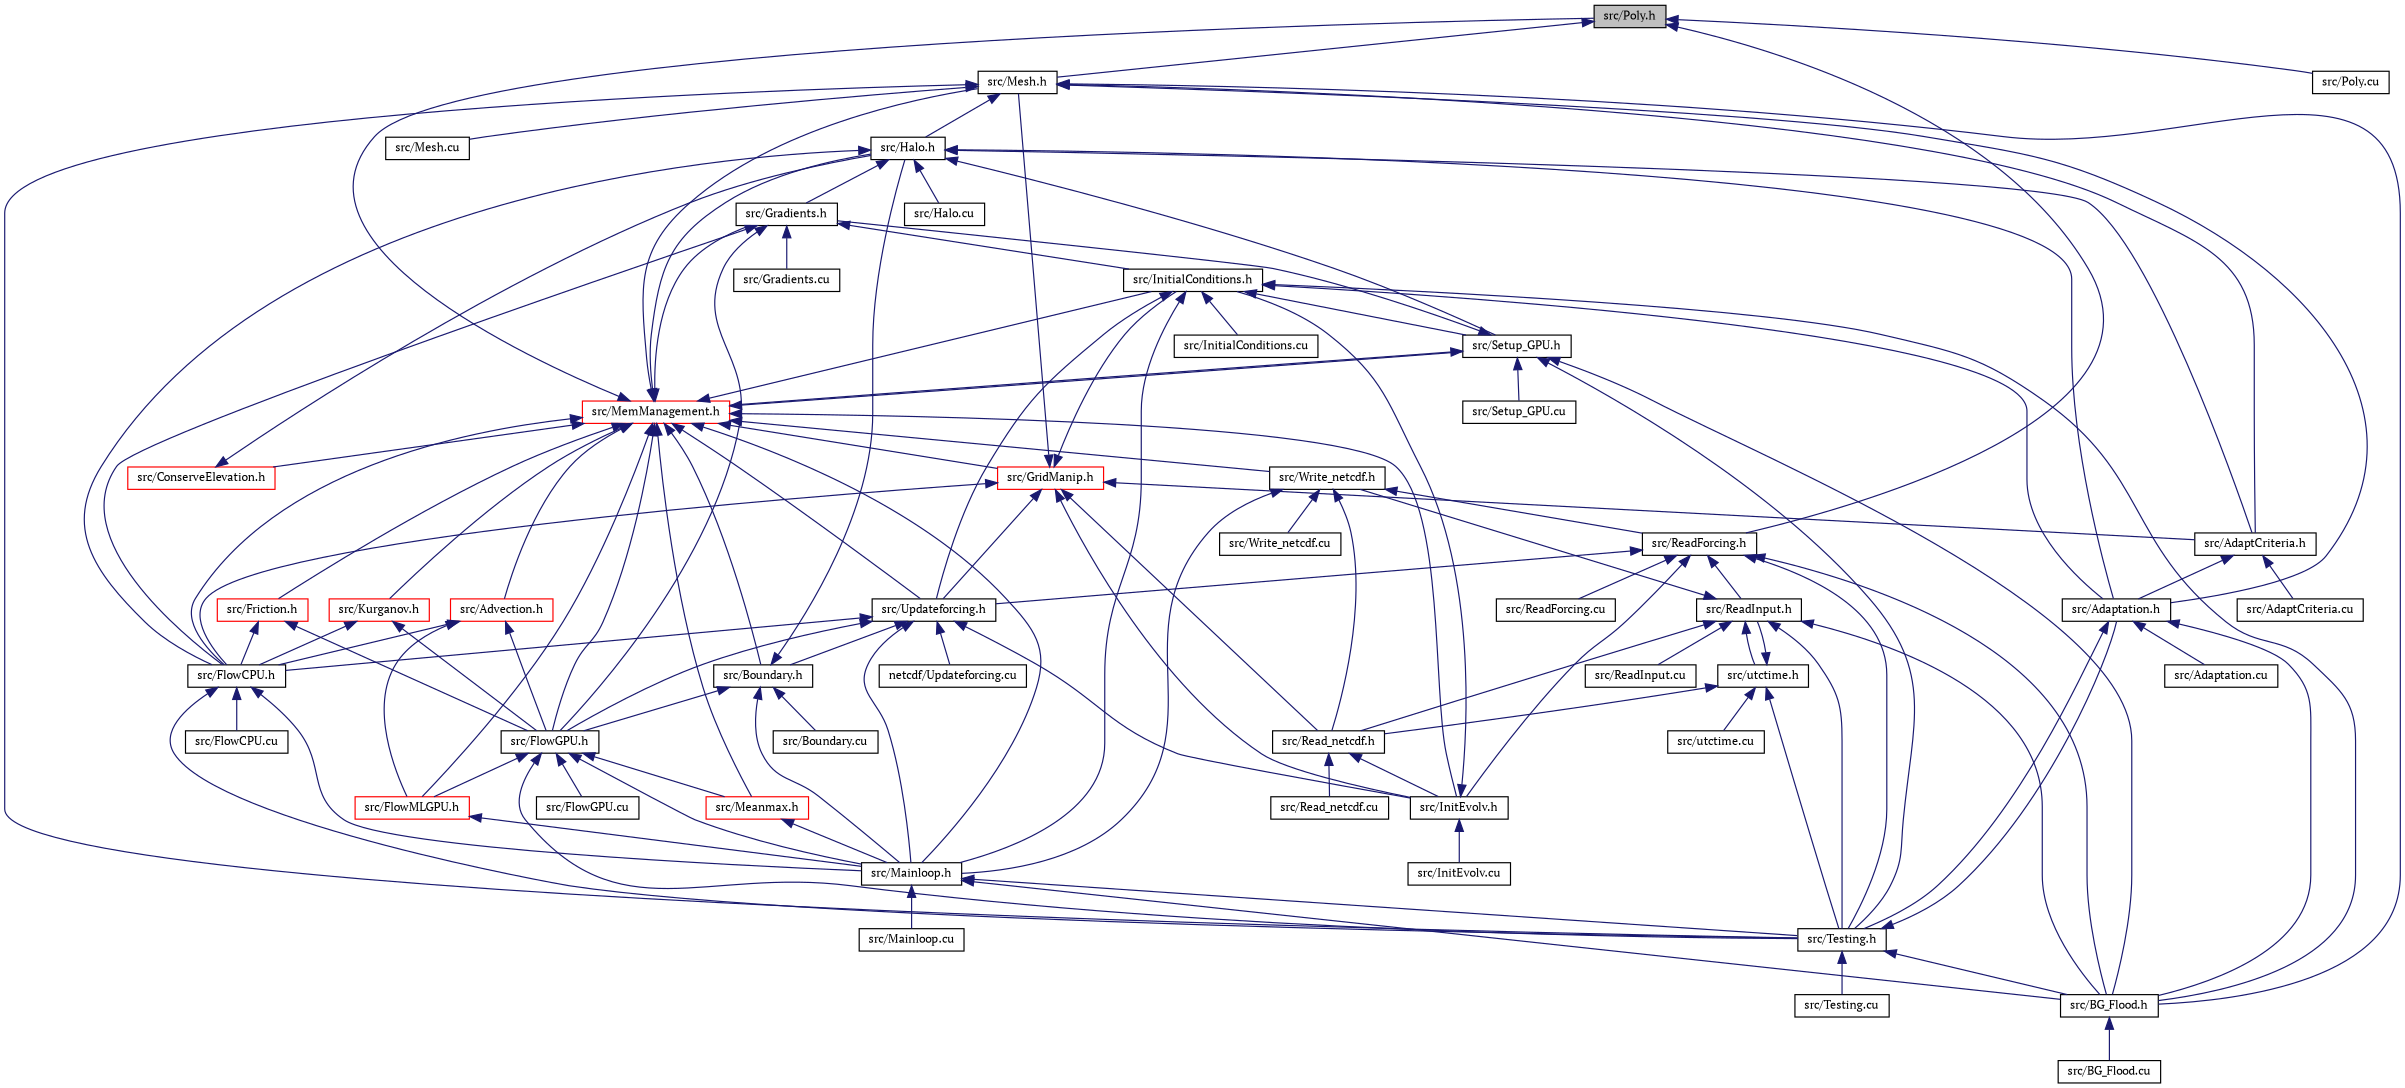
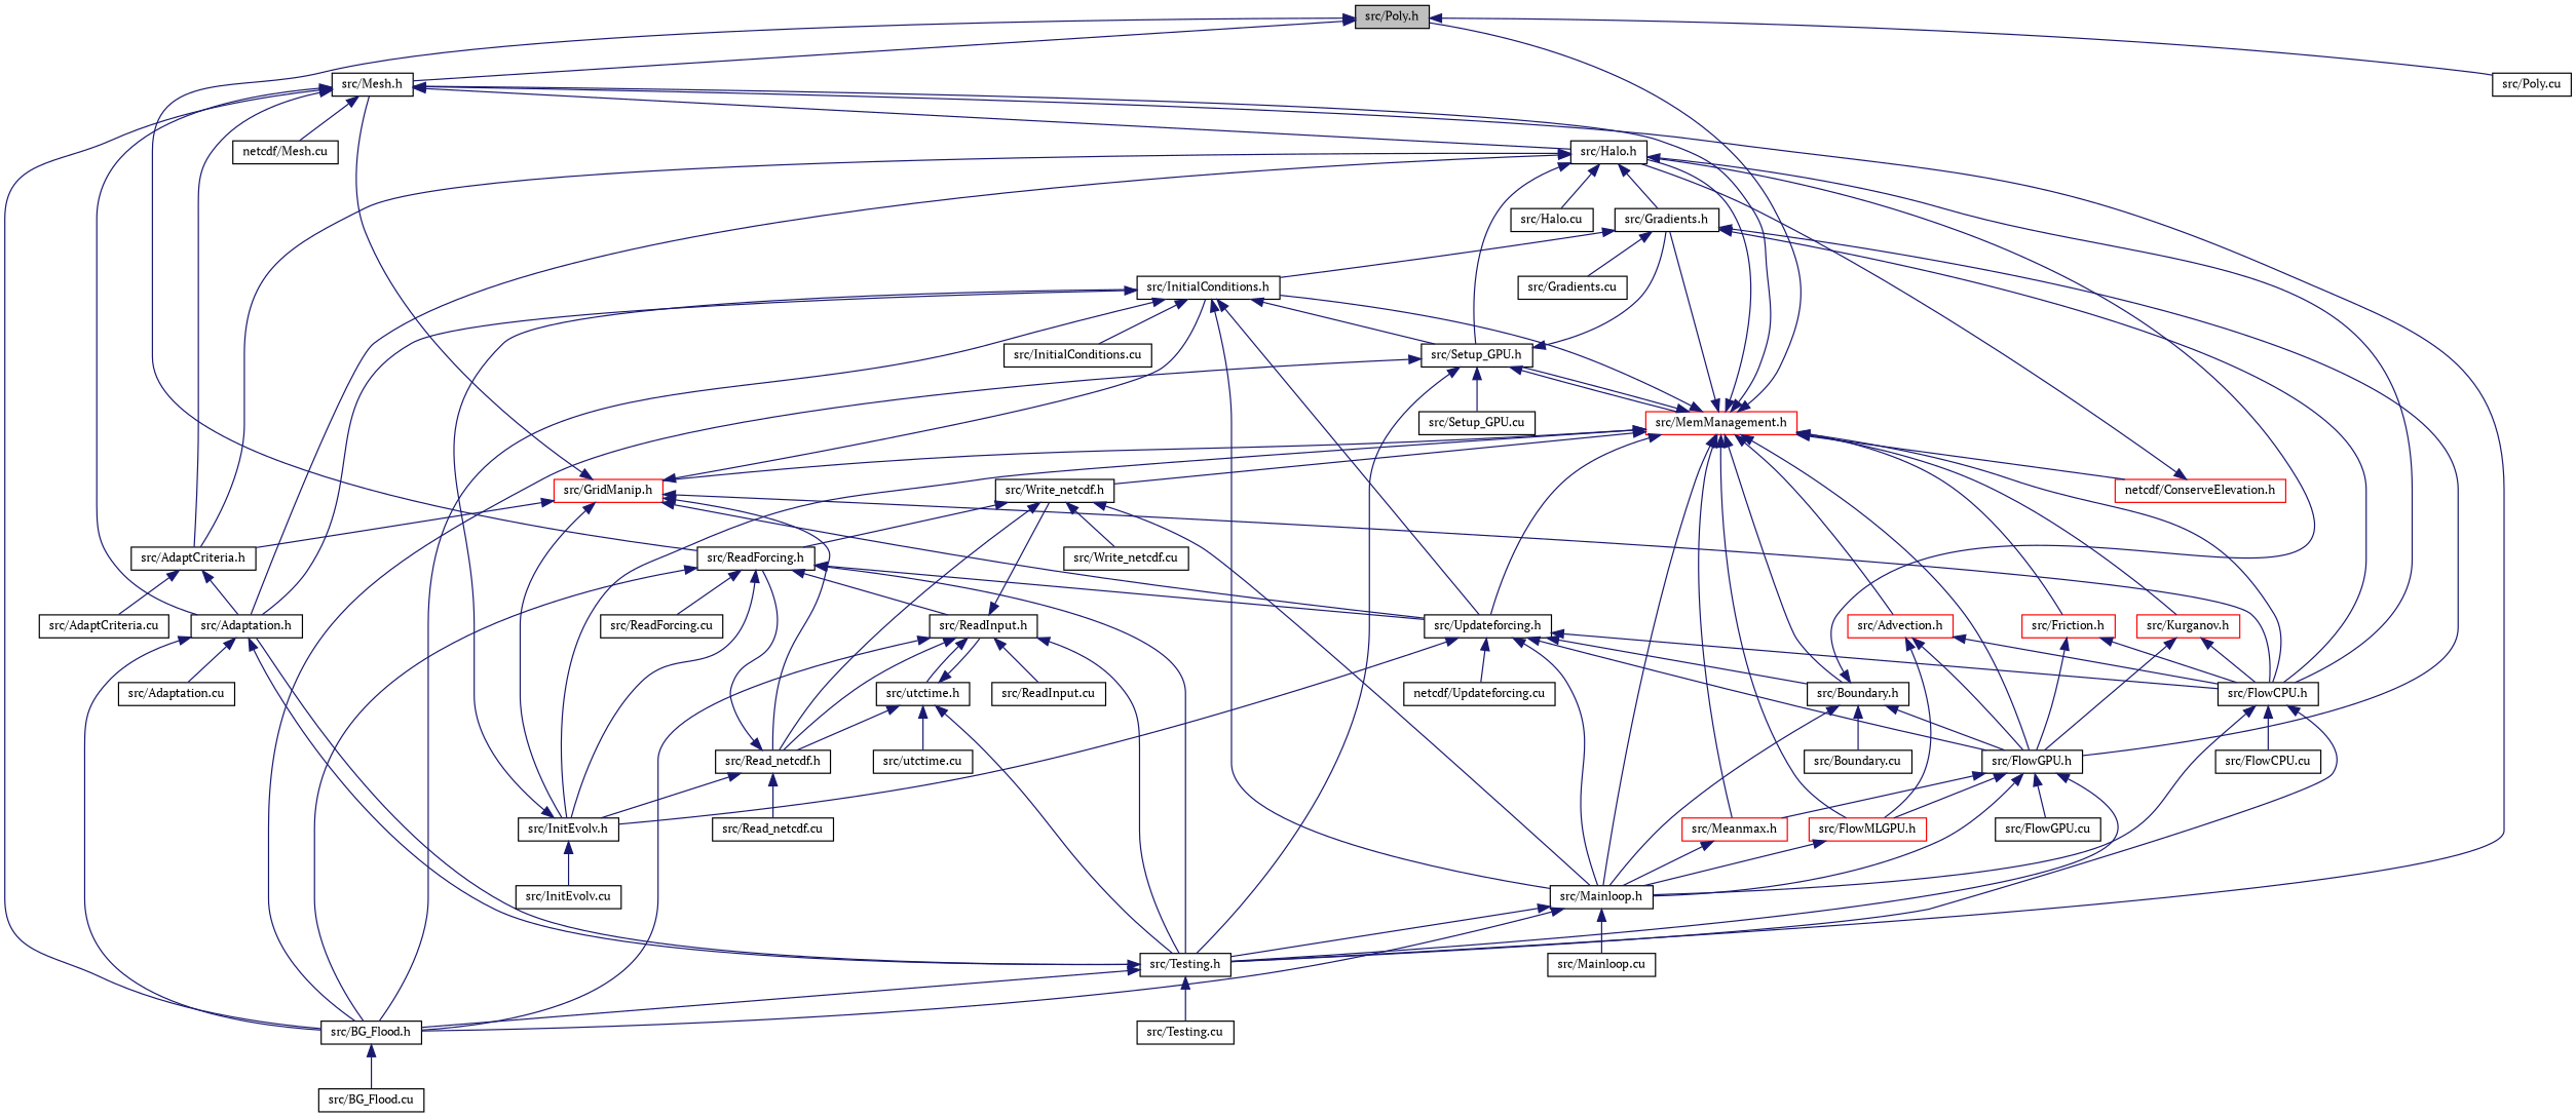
  digraph {
    fontname="PT Serif"
    node [color=black fillcolor=white fontname="PT Serif" fontsize=10 shape=record style=filled]
    edge [color=midnightblue dir=back fontname="PT Serif" fontsize=10 labelfontname=Helvetica labelfontsize=10 style=solid]
    n1 [fillcolor=grey75 fontcolor=black height=0.2 label="src/Poly.h" width=0.4]
    n2 [height=0.2 label="src/Mesh.h" width=0.4]
    n3 [height=0.2 label="src/ReadForcing.h" width=0.4]
    n4 [height=0.2 label="src/Poly.cu" width=0.4]
    n5 [height=0.2 label="src/Adaptation.h" width=0.4]
    n6 [height=0.2 label="src/BG_Flood.h" width=0.4]
    n7 [height=0.2 label="src/Testing.h" width=0.4]
    n8 [height=0.2 label="src/AdaptCriteria.h" width=0.4]
    n9 [height=0.2 label="src/Halo.h" width=0.4]
-   n10 [height=0.2 label="src/Mesh.cu" width=0.4]
+   n10 [height=0.2 label="netcdf/Mesh.cu" width=0.4]
    n11 [height=0.2 label="src/Updateforcing.h" width=0.4]
    n12 [height=0.2 label="src/InitEvolv.h" width=0.4]
    n13 [height=0.2 label="src/ReadForcing.cu" width=0.4]
    n14 [height=0.2 label="src/ReadInput.h" width=0.4]
    n15 [height=0.2 label="src/Adaptation.cu" width=0.4]
    n16 [height=0.2 label="src/BG_Flood.cu" width=0.4]
    n17 [height=0.2 label="src/Testing.cu" width=0.4]
    n18 [height=0.2 label="src/AdaptCriteria.cu" width=0.4]
    n19 [height=0.2 label="src/FlowCPU.h" width=0.4]
    n20 [height=0.2 label="src/Gradients.h" width=0.4]
    n21 [height=0.2 label="src/Setup_GPU.h" width=0.4]
    n22 [height=0.2 label="src/Halo.cu" width=0.4]
    n23 [height=0.2 label="src/Mainloop.h" width=0.4]
    n24 [height=0.2 label="src/Mainloop.cu" width=0.4]
    n25 [height=0.2 label="src/FlowCPU.cu" width=0.4]
    n26 [height=0.2 label="src/FlowGPU.h" width=0.4]
    n27 [height=0.2 label="src/Gradients.cu" width=0.4]
    n28 [height=0.2 label="src/InitialConditions.h" width=0.4]
    n29 [color=red height=0.2 label="src/MemManagement.h" width=0.4]
    n30 [height=0.2 label="src/Setup_GPU.cu" width=0.4]
    n31 [height=0.2 label="src/FlowGPU.cu" width=0.4]
    n32 [color=red height=0.2 label="src/FlowMLGPU.h" width=0.4]
    n33 [color=red height=0.2 label="src/Meanmax.h" width=0.4]
    n34 [height=0.2 label="src/InitialConditions.cu" width=0.4]
    n35 [height=0.2 label="src/Boundary.h" width=0.4]
    n36 [height=0.2 label="netcdf/Updateforcing.cu" width=0.4]
    n37 [color=red height=0.2 label="src/Advection.h" width=0.4]
-   n38 [color=red height=0.2 label="src/ConserveElevation.h" width=0.4]
+   n38 [color=red height=0.2 label="netcdf/ConserveElevation.h" width=0.4]
    n39 [color=red height=0.2 label="src/Friction.h" width=0.4]
    n40 [color=red height=0.2 label="src/GridManip.h" width=0.4]
    n41 [height=0.2 label="src/Write_netcdf.h" width=0.4]
    n42 [color=red height=0.2 label="src/Kurganov.h" width=0.4]
    n43 [height=0.2 label="src/Boundary.cu" width=0.4]
    n44 [height=0.2 label="src/Read_netcdf.h" width=0.4]
    n45 [height=0.2 label="src/InitEvolv.cu" width=0.4]
    n46 [height=0.2 label="src/Write_netcdf.cu" width=0.4]
    n47 [height=0.2 label="src/Read_netcdf.cu" width=0.4]
    n48 [height=0.2 label="src/ReadInput.cu" width=0.4]
    n49 [height=0.2 label="src/utctime.h" width=0.4]
    n50 [height=0.2 label="src/utctime.cu" width=0.4]
    n1 -> n2
    n1 -> n3
    n1 -> n4
    n2 -> n5
    n2 -> n6
    n2 -> n7
    n2 -> n8
    n2 -> n9
    n2 -> n10
    n3 -> n6
    n3 -> n7
    n3 -> n11
    n3 -> n12
    n3 -> n13
    n3 -> n14
    n5 -> n6
    n5 -> n7
    n5 -> n15
    n6 -> n16
    n7 -> n5
    n7 -> n6
    n7 -> n17
    n8 -> n5
    n8 -> n18
    n9 -> n5
    n9 -> n8
    n9 -> n19
    n9 -> n20
    n9 -> n21
    n9 -> n22
    n11 -> n12
    n11 -> n19
    n11 -> n23
    n11 -> n26
    n11 -> n35
    n11 -> n36
    n12 -> n28
    n12 -> n45
    n14 -> n6
    n14 -> n7
    n14 -> n41
    n14 -> n44
    n14 -> n48
    n14 -> n49
    n19 -> n7
    n19 -> n23
    n19 -> n25
    n20 -> n19
    n20 -> n26
    n20 -> n27
    n20 -> n28
    n21 -> n6
    n21 -> n7
    n21 -> n20
    n21 -> n29
    n21 -> n30
    n23 -> n6
    n23 -> n7
    n23 -> n24
    n26 -> n7
    n26 -> n23
    n26 -> n31
    n26 -> n32
    n26 -> n33
    n28 -> n5
    n28 -> n6
    n28 -> n11
    n28 -> n21
    n28 -> n23
    n28 -> n34
    n29 -> n1
    n29 -> n2
    n29 -> n9
    n29 -> n11
    n29 -> n12
    n29 -> n19
    n29 -> n20
    n29 -> n21
    n29 -> n23
    n29 -> n26
    n29 -> n28
    n29 -> n32
    n29 -> n33
    n29 -> n35
    n29 -> n37
    n29 -> n38
    n29 -> n39
    n29 -> n40
    n29 -> n41
    n29 -> n42
    n32 -> n23
    n33 -> n23
    n35 -> n9
    n35 -> n23
    n35 -> n26
    n35 -> n43
    n37 -> n19
    n37 -> n26
    n37 -> n32
    n38 -> n9
    n39 -> n19
    n39 -> n26
    n40 -> n2
    n40 -> n8
    n40 -> n11
    n40 -> n12
    n40 -> n19
    n40 -> n28
    n40 -> n44
    n41 -> n3
    n41 -> n23
    n41 -> n44
    n41 -> n46
    n42 -> n19
    n42 -> n26
+   n44 -> n3
    n44 -> n12
    n44 -> n47
    n49 -> n7
    n49 -> n14
    n49 -> n44
    n49 -> n50
  }
